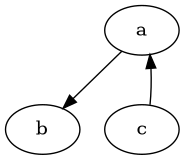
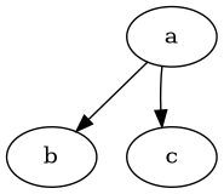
  digraph {
    a
    b
    c
    a -> b [level=Jorneyer]
-   c -> a [level=Master]
+   a -> c [level=Master]
  }
